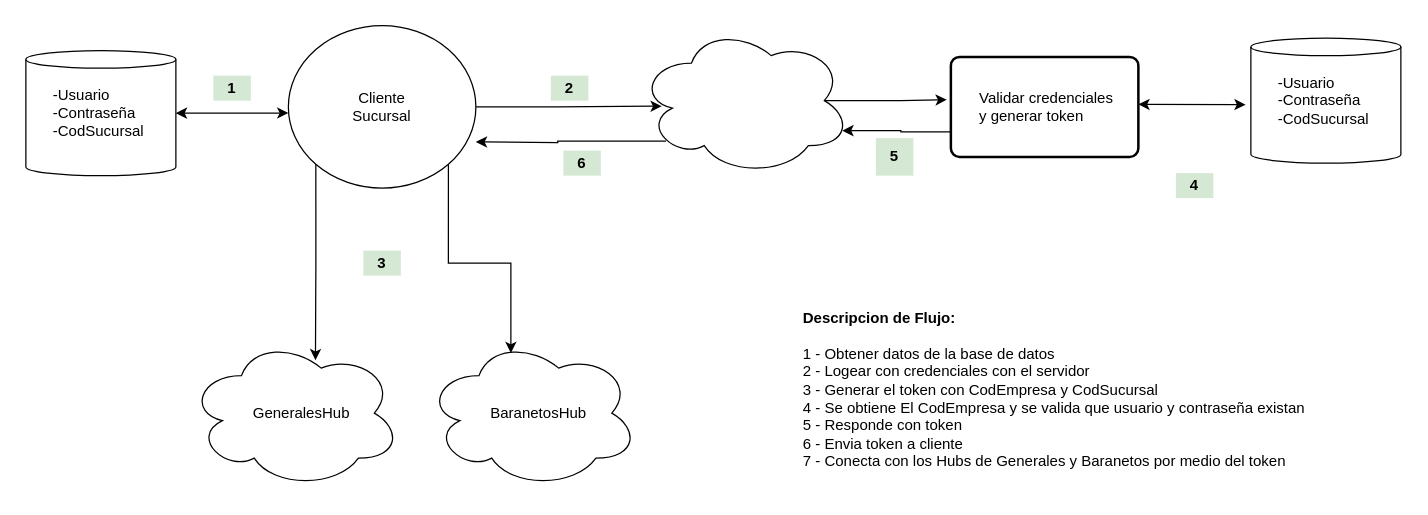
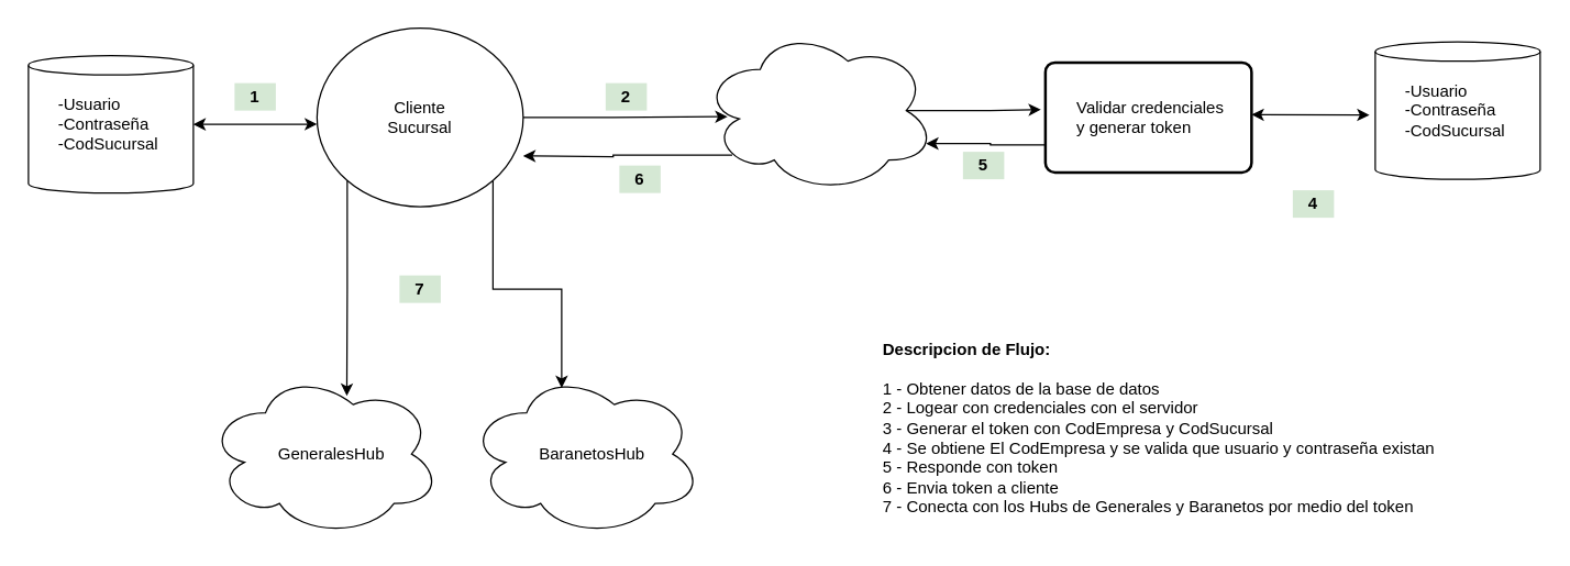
  <mxCell id="0" />
  <mxCell id="1" parent="0" />
  <mxCell id="2" style="edgeStyle=orthogonalEdgeStyle;rounded=0;orthogonalLoop=1;jettySize=auto;html=1;exitX=1;exitY=0.5;exitDx=0;exitDy=0;entryX=0.11;entryY=0.537;entryDx=0;entryDy=0;entryPerimeter=0;" edge="1" parent="1" source="5" target="12"><mxGeometry relative="1" as="geometry"><Array as="points"><mxPoint x="445" y="85" /></Array></mxGeometry></mxCell>
  <mxCell id="3" style="edgeStyle=orthogonalEdgeStyle;rounded=0;orthogonalLoop=1;jettySize=auto;html=1;exitX=0;exitY=1;exitDx=0;exitDy=0;entryX=0.598;entryY=0.147;entryDx=0;entryDy=0;entryPerimeter=0;" edge="1" parent="1" source="5" target="20"><mxGeometry relative="1" as="geometry" /></mxCell>
  <mxCell id="4" style="edgeStyle=orthogonalEdgeStyle;rounded=0;orthogonalLoop=1;jettySize=auto;html=1;exitX=1;exitY=1;exitDx=0;exitDy=0;entryX=0.4;entryY=0.1;entryDx=0;entryDy=0;entryPerimeter=0;" edge="1" parent="1" source="5" target="22"><mxGeometry relative="1" as="geometry" /></mxCell>
  <mxCell id="5" value="Cliente&lt;br&gt;Sucursal" style="ellipse;whiteSpace=wrap;html=1;" vertex="1" parent="1"><mxGeometry x="230" y="20" width="150" height="130" as="geometry" /></mxCell>
  <mxCell id="6" value="" style="shape=cylinder3;whiteSpace=wrap;html=1;boundedLbl=1;backgroundOutline=1;size=7;align=left;" vertex="1" parent="1"><mxGeometry x="20" y="40" width="120" height="100" as="geometry" /></mxCell>
  <mxCell id="7" value="-Usuario&lt;br&gt;-Contraseña&lt;br&gt;-CodSucursal" style="text;html=1;strokeColor=none;fillColor=none;align=left;verticalAlign=middle;whiteSpace=wrap;rounded=0;" vertex="1" parent="1"><mxGeometry x="40" y="80" width="80" height="20" as="geometry" /></mxCell>
  <mxCell id="8" value="1" style="text;html=1;strokeColor=none;align=center;verticalAlign=middle;whiteSpace=wrap;rounded=0;labelBackgroundColor=#D5E8D4;fontStyle=1;fillColor=#D5E8D4;" vertex="1" parent="1"><mxGeometry x="170" y="60" width="30" height="20" as="geometry" /></mxCell>
  <mxCell id="9" value="" style="endArrow=classic;startArrow=classic;html=1;entryX=0;entryY=0.538;entryDx=0;entryDy=0;entryPerimeter=0;exitX=1;exitY=0.5;exitDx=0;exitDy=0;exitPerimeter=0;" edge="1" parent="1" source="6" target="5"><mxGeometry width="50" height="50" relative="1" as="geometry"><mxPoint x="140" y="130" as="sourcePoint" /><mxPoint x="190" y="80" as="targetPoint" /></mxGeometry></mxCell>
  <mxCell id="10" style="edgeStyle=orthogonalEdgeStyle;rounded=0;orthogonalLoop=1;jettySize=auto;html=1;exitX=0.875;exitY=0.5;exitDx=0;exitDy=0;exitPerimeter=0;entryX=-0.022;entryY=0.429;entryDx=0;entryDy=0;entryPerimeter=0;" edge="1" parent="1" source="12" target="16"><mxGeometry relative="1" as="geometry" /></mxCell>
  <mxCell id="11" style="edgeStyle=orthogonalEdgeStyle;rounded=0;orthogonalLoop=1;jettySize=auto;html=1;exitX=0.13;exitY=0.77;exitDx=0;exitDy=0;exitPerimeter=0;" edge="1" parent="1" source="12"><mxGeometry relative="1" as="geometry"><mxPoint x="380" y="113" as="targetPoint" /></mxGeometry></mxCell>
  <mxCell id="12" value="" style="ellipse;shape=cloud;whiteSpace=wrap;html=1;labelBackgroundColor=none;align=left;fillColor=#FFFFFF;" vertex="1" parent="1"><mxGeometry x="510" y="20" width="170" height="120" as="geometry" /></mxCell>
  <mxCell id="13" value="2" style="text;html=1;strokeColor=none;align=center;verticalAlign=middle;whiteSpace=wrap;rounded=0;labelBackgroundColor=#D5E8D4;fontStyle=1;fillColor=#D5E8D4;" vertex="1" parent="1"><mxGeometry x="440" y="60" width="30" height="20" as="geometry" /></mxCell>
  <mxCell id="14" style="edgeStyle=orthogonalEdgeStyle;rounded=0;orthogonalLoop=1;jettySize=auto;html=1;exitX=0;exitY=0.75;exitDx=0;exitDy=0;entryX=0.96;entryY=0.7;entryDx=0;entryDy=0;entryPerimeter=0;" edge="1" parent="1" source="16" target="12"><mxGeometry relative="1" as="geometry" /></mxCell>
  <mxCell id="15" style="rounded=0;orthogonalLoop=1;jettySize=auto;html=1;exitX=1;exitY=0.25;exitDx=0;exitDy=0;entryX=-0.035;entryY=0.352;entryDx=0;entryDy=0;entryPerimeter=0;startArrow=classic;startFill=1;" edge="1" parent="1"><mxGeometry relative="1" as="geometry"><mxPoint x="910" y="83" as="sourcePoint" /><mxPoint x="995.8" y="83.2" as="targetPoint" /></mxGeometry></mxCell>
  <mxCell id="16" value="" style="rounded=1;whiteSpace=wrap;html=1;absoluteArcSize=1;arcSize=14;strokeWidth=2;labelBackgroundColor=none;fillColor=#FFFFFF;align=left;" vertex="1" parent="1"><mxGeometry x="760" y="45" width="150" height="80" as="geometry" /></mxCell>
  <mxCell id="17" value="Validar credenciales y generar token" style="text;html=1;strokeColor=none;fillColor=none;align=left;verticalAlign=middle;whiteSpace=wrap;rounded=0;" vertex="1" parent="1"><mxGeometry x="781" y="55" width="110" height="60" as="geometry" /></mxCell>
  <mxCell id="18" value="4" style="text;html=1;strokeColor=none;align=center;verticalAlign=middle;whiteSpace=wrap;rounded=0;labelBackgroundColor=#D5E8D4;fontStyle=1;fillColor=#D5E8D4;" vertex="1" parent="1"><mxGeometry x="940" y="138" width="30" height="20" as="geometry" /></mxCell>
- <mxCell id="19" value="5" style="text;html=1;strokeColor=none;align=center;verticalAlign=middle;whiteSpace=wrap;rounded=0;labelBackgroundColor=#D5E8D4;fontStyle=1;fillColor=#D5E8D4;" vertex="1" parent="1"><mxGeometry x="700" y="110" width="30" height="30" as="geometry" /></mxCell>
+ <mxCell id="19" value="5" style="text;html=1;strokeColor=none;align=center;verticalAlign=middle;whiteSpace=wrap;rounded=0;labelBackgroundColor=#D5E8D4;fontStyle=1;fillColor=#D5E8D4;" vertex="1" parent="1"><mxGeometry x="700" y="110" width="30" height="20" as="geometry" /></mxCell>
  <mxCell id="20" value="" style="ellipse;shape=cloud;whiteSpace=wrap;html=1;labelBackgroundColor=none;align=left;fillColor=#FFFFFF;" vertex="1" parent="1"><mxGeometry x="150" y="270" width="170" height="120" as="geometry" /></mxCell>
  <mxCell id="21" value="GeneralesHub" style="text;html=1;strokeColor=none;fillColor=none;align=left;verticalAlign=middle;whiteSpace=wrap;rounded=0;" vertex="1" parent="1"><mxGeometry x="200" y="320" width="60" height="20" as="geometry" /></mxCell>
  <mxCell id="22" value="" style="ellipse;shape=cloud;whiteSpace=wrap;html=1;labelBackgroundColor=none;align=left;fillColor=#FFFFFF;" vertex="1" parent="1"><mxGeometry x="340" y="270" width="170" height="120" as="geometry" /></mxCell>
  <mxCell id="23" value="BaranetosHub" style="text;html=1;strokeColor=none;fillColor=none;align=left;verticalAlign=middle;whiteSpace=wrap;rounded=0;" vertex="1" parent="1"><mxGeometry x="390" y="320" width="60" height="20" as="geometry" /></mxCell>
  <mxCell id="24" value="6" style="text;html=1;strokeColor=none;align=center;verticalAlign=middle;whiteSpace=wrap;rounded=0;labelBackgroundColor=#D5E8D4;fontStyle=1;fillColor=#D5E8D4;" vertex="1" parent="1"><mxGeometry x="450" y="120" width="30" height="20" as="geometry" /></mxCell>
  <mxCell id="25" value="&lt;b&gt;Descripcion de Flujo:&lt;br&gt;&lt;/b&gt;&lt;br&gt;1 - Obtener datos de la base de datos&lt;br&gt;2 - Logear con credenciales con el servidor&lt;br&gt;3 - Generar el token con CodEmpresa y CodSucursal&lt;br&gt;4 - Se obtiene El CodEmpresa y se valida que usuario y contraseña existan&lt;br&gt;5 - Responde con token&lt;br&gt;6 - Envia token a cliente&lt;br&gt;7 - Conecta con los Hubs de Generales y Baranetos por medio del token" style="text;html=1;strokeColor=none;fillColor=none;align=left;verticalAlign=top;whiteSpace=wrap;rounded=0;labelBackgroundColor=#FFFFFF;" vertex="1" parent="1"><mxGeometry x="640" y="240" width="410" height="120" as="geometry" /></mxCell>
  <mxCell id="26" value="" style="shape=cylinder3;whiteSpace=wrap;html=1;boundedLbl=1;backgroundOutline=1;size=7;align=left;" vertex="1" parent="1"><mxGeometry x="1000" y="30" width="120" height="100" as="geometry" /></mxCell>
  <mxCell id="27" value="-Usuario&lt;br&gt;-Contraseña&lt;br&gt;-CodSucursal" style="text;html=1;strokeColor=none;fillColor=none;align=left;verticalAlign=middle;whiteSpace=wrap;rounded=0;" vertex="1" parent="1"><mxGeometry x="1020" y="70" width="80" height="20" as="geometry" /></mxCell>
- <mxCell id="28" value="3" style="text;html=1;strokeColor=none;align=center;verticalAlign=middle;whiteSpace=wrap;rounded=0;labelBackgroundColor=#D5E8D4;fontStyle=1;fillColor=#D5E8D4;" vertex="1" parent="1"><mxGeometry x="290" y="200" width="30" height="20" as="geometry" /></mxCell>
+ <mxCell id="28" value="7" style="text;html=1;strokeColor=none;align=center;verticalAlign=middle;whiteSpace=wrap;rounded=0;labelBackgroundColor=#D5E8D4;fontStyle=1;fillColor=#D5E8D4;" vertex="1" parent="1"><mxGeometry x="290" y="200" width="30" height="20" as="geometry" /></mxCell>
